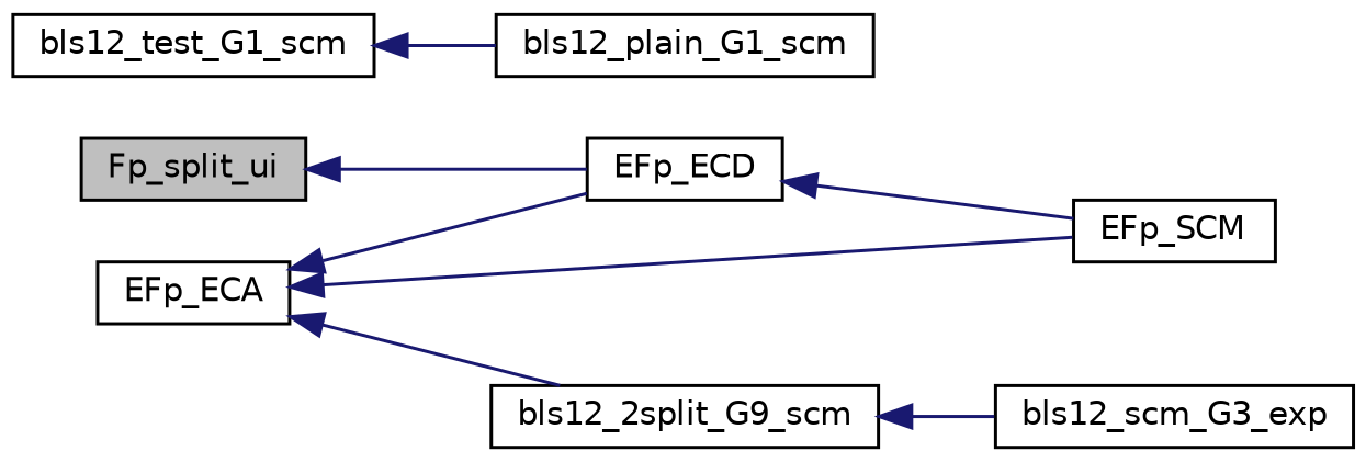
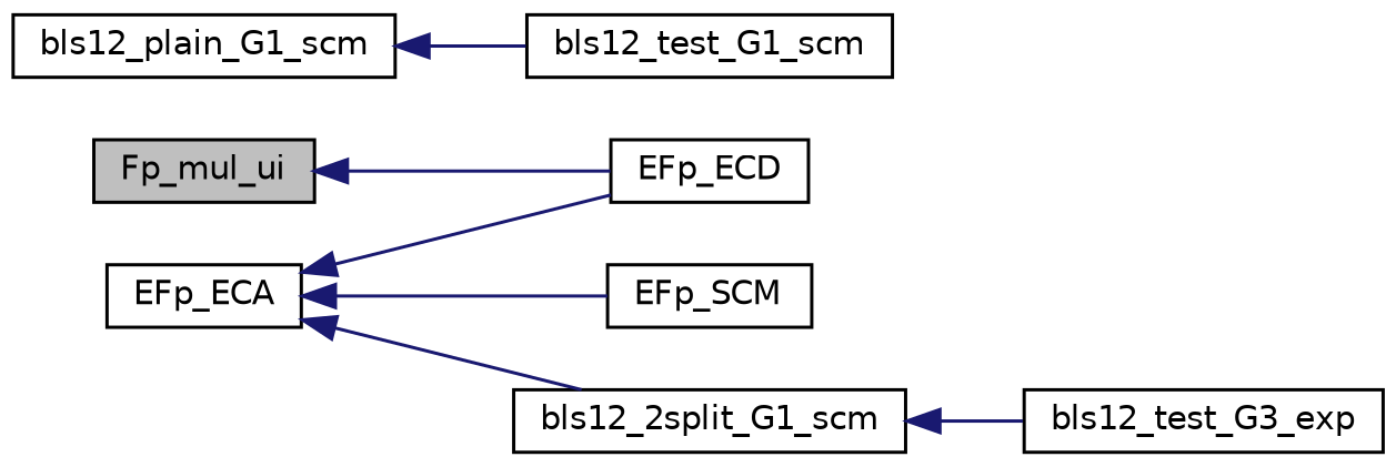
  digraph {
    rankdir=LR
    node [color=black fillcolor=white fontname=Helvetica fontsize=10 shape=record style=filled]
    edge [color=midnightblue dir=back fontname=Helvetica fontsize=10 labelfontname=Helvetica labelfontsize=10 style=solid]
-   n1 [fillcolor=grey75 fontcolor=black height=0.2 label=Fp_split_ui width=0.4]
+   n1 [fillcolor=grey75 fontcolor=black height=0.2 label=Fp_mul_ui width=0.4]
    n2 [height=0.2 label=EFp_ECD width=0.4]
    n3 [height=0.2 label=EFp_SCM width=0.4]
    n4 [height=0.2 label=EFp_ECA width=0.4]
-   n5 [height=0.2 label=bls12_2split_G9_scm width=0.4]
-   n6 [height=0.2 label=bls12_scm_G3_exp width=0.4]
+   n5 [height=0.2 label=bls12_2split_G1_scm width=0.4]
+   n6 [height=0.2 label=bls12_test_G3_exp width=0.4]
    n7 [height=0.2 label=bls12_test_G1_scm width=0.4]
    n8 [height=0.2 label=bls12_plain_G1_scm width=0.4]
    n1 -> n2
-   n2 -> n3
    n4 -> n2
    n4 -> n3
    n4 -> n5
    n5 -> n6
-   n7 -> n8
+   n8 -> n7
  }
